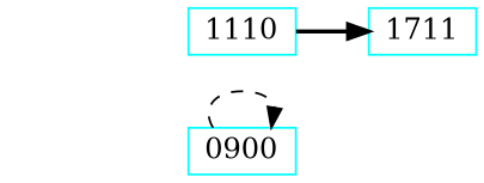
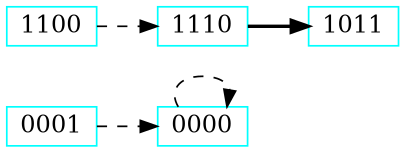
  digraph {
    rankdir=LR
    node [color=cyan fillcolor=none shape=rect style=filled]
    edge [style=dashed]
-   0000 [height=0.31944 width=0.61111 label=0900]
+   0000 [height=0.31944 width=0.61111]
+   0001 [height=0.31944 width=0.61111]
+   1100 [height=0.31944 width=0.61111]
    1110 [height=0.31944 width=0.61111]
-   1011 [height=0.31944 width=0.61111 label=1711]
+   1011 [height=0.31944 width=0.61111]
    0000 -> 0000
+   0001 -> 0000
+   1100 -> 1110
    1110 -> 1011 [style=bold]
  }
